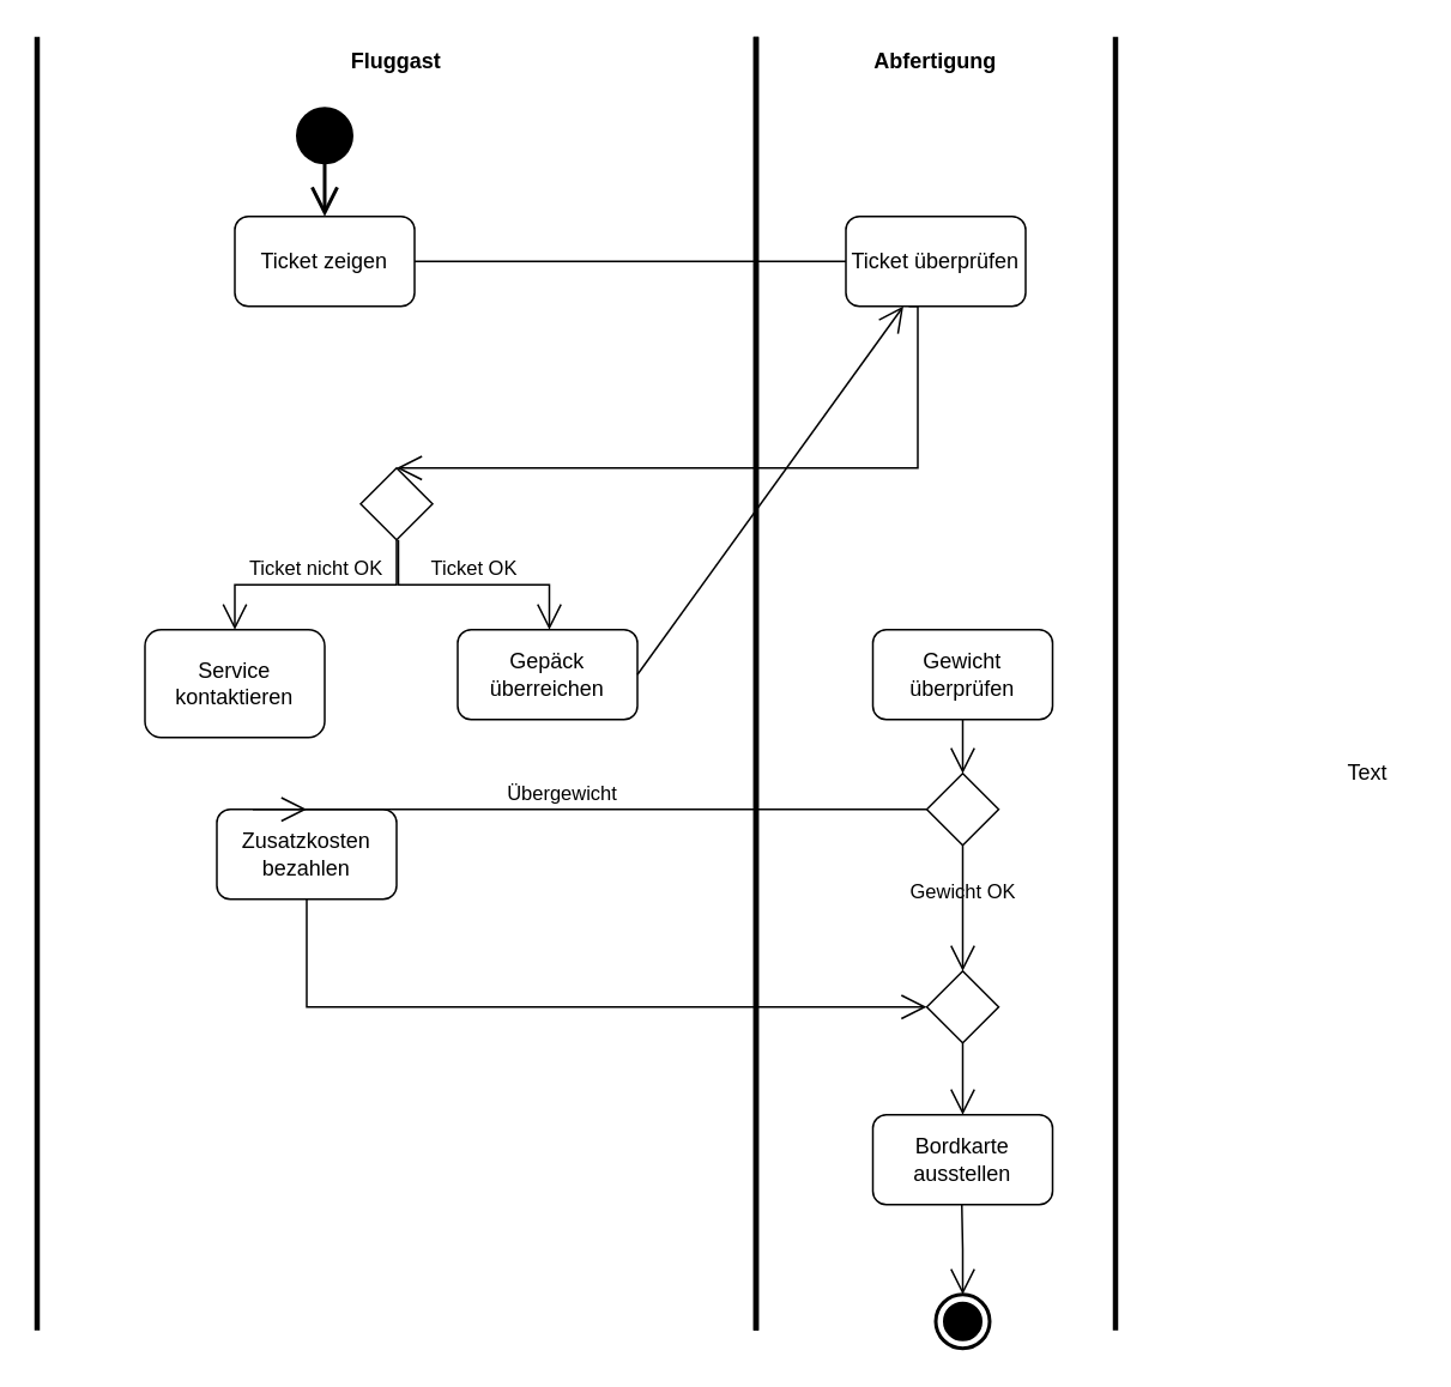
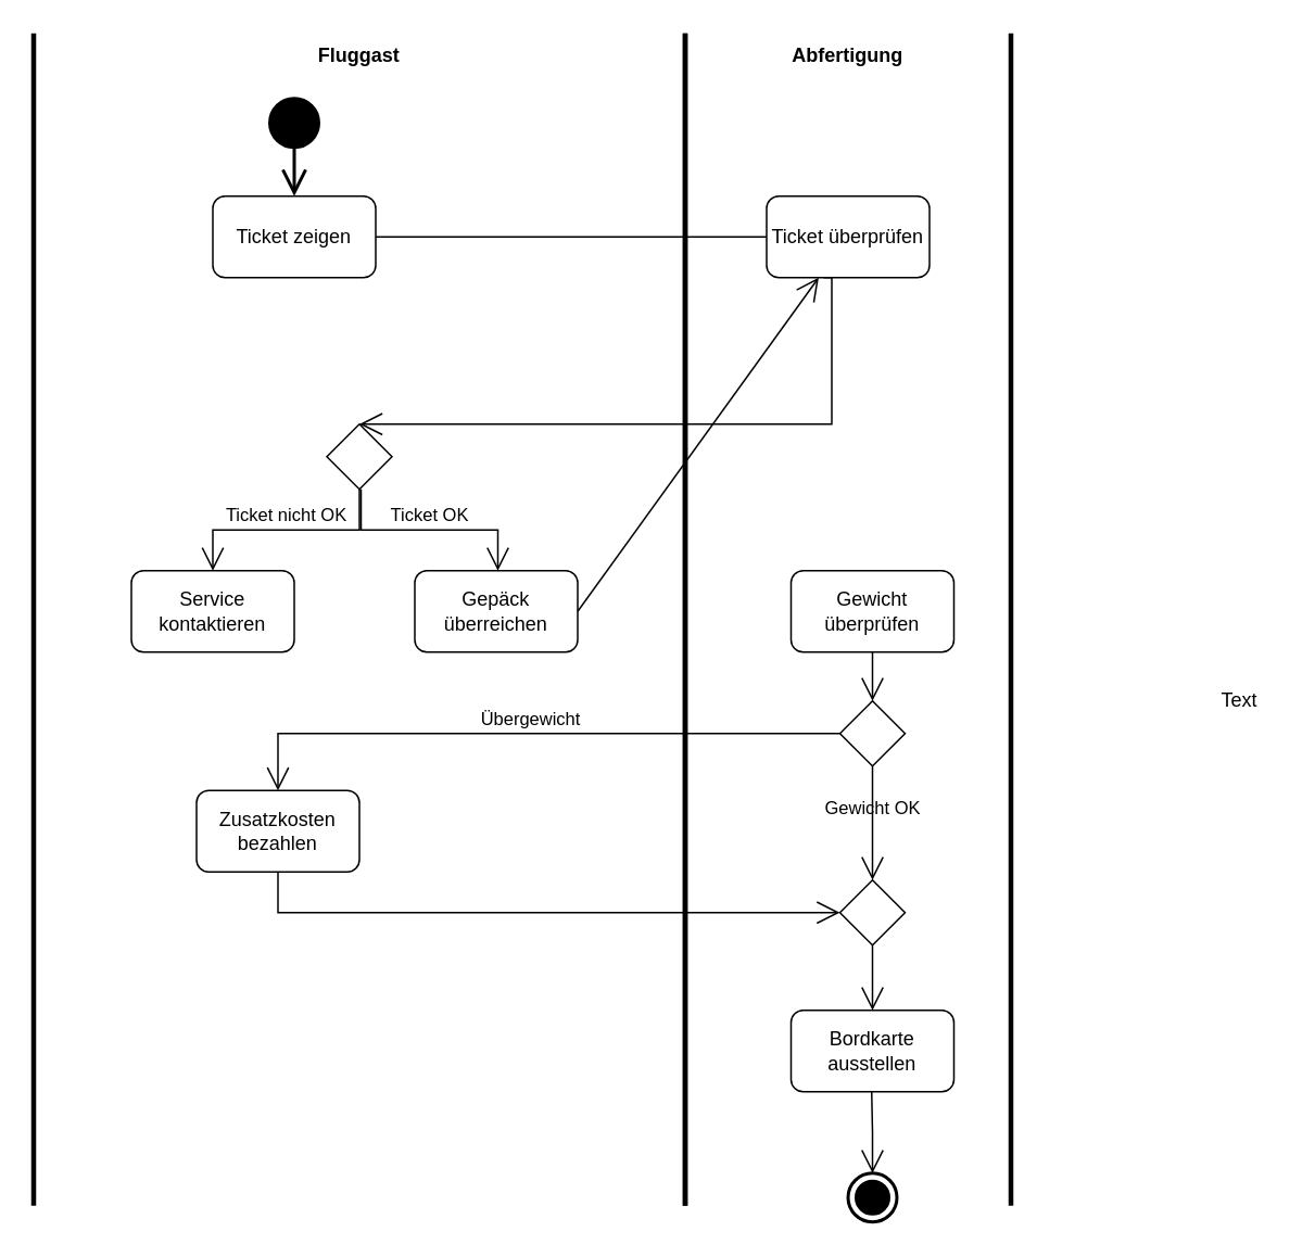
  <mxCell id="0" />
  <mxCell id="1" parent="0" />
  <mxCell id="2" value="&lt;b&gt;Fluggast&lt;/b&gt;" style="html=1;shape=mxgraph.sysml.actPart;strokeWidth=3;verticalAlign=top;rotation=0;whiteSpace=wrap;" vertex="1" parent="1"><mxGeometry x="20" y="20" width="400" height="720" as="geometry" /></mxCell>
  <mxCell id="3" value="&lt;b&gt;Abfertigung&lt;/b&gt;" style="html=1;shape=mxgraph.sysml.actPart;strokeWidth=3;verticalAlign=top;rotation=0;whiteSpace=wrap;" vertex="1" parent="1"><mxGeometry x="420" y="20" width="200" height="720" as="geometry" /></mxCell>
  <mxCell id="4" value="" style="shape=ellipse;html=1;fillColor=strokeColor;strokeWidth=2;verticalLabelPosition=bottom;verticalAlignment=top;perimeter=ellipsePerimeter;" vertex="1" parent="1"><mxGeometry x="165" y="60" width="30" height="30" as="geometry" /></mxCell>
  <mxCell id="5" style="edgeStyle=none;html=1;strokeWidth=1;" edge="1" parent="1" source="6" target="3"><mxGeometry relative="1" as="geometry" /></mxCell>
  <mxCell id="6" value="" style="html=1;shape=mxgraph.sysml.actFinal;strokeWidth=2;verticalLabelPosition=bottom;verticalAlignment=top;" vertex="1" parent="1"><mxGeometry x="520" y="720" width="30" height="30" as="geometry" /></mxCell>
  <mxCell id="7" value="Ticket zeigen" style="shape=rect;html=1;rounded=1;whiteSpace=wrap;align=center;" vertex="1" parent="1"><mxGeometry x="130" y="120" width="100" height="50" as="geometry" /></mxCell>
  <mxCell id="8" value="Ticket überprüfen" style="shape=rect;html=1;rounded=1;whiteSpace=wrap;align=center;" vertex="1" parent="1"><mxGeometry x="470" y="120" width="100" height="50" as="geometry" /></mxCell>
- <mxCell id="9" value="Service kontaktieren" style="shape=rect;html=1;rounded=1;whiteSpace=wrap;align=center;" vertex="1" parent="1"><mxGeometry x="80" y="350" width="100" height="60" as="geometry" /></mxCell>
+ <mxCell id="9" value="Service kontaktieren" style="shape=rect;html=1;rounded=1;whiteSpace=wrap;align=center;" vertex="1" parent="1"><mxGeometry x="80" y="350" width="100" height="50" as="geometry" /></mxCell>
  <mxCell id="10" value="Gepäck überreichen" style="shape=rect;html=1;rounded=1;whiteSpace=wrap;align=center;" vertex="1" parent="1"><mxGeometry x="254" y="350" width="100" height="50" as="geometry" /></mxCell>
  <mxCell id="11" value="Gewicht überprüfen" style="shape=rect;html=1;rounded=1;whiteSpace=wrap;align=center;" vertex="1" parent="1"><mxGeometry x="485" y="350" width="100" height="50" as="geometry" /></mxCell>
  <mxCell id="12" value="Bordkarte ausstellen" style="shape=rect;html=1;rounded=1;whiteSpace=wrap;align=center;" vertex="1" parent="1"><mxGeometry x="485" y="620" width="100" height="50" as="geometry" /></mxCell>
- <mxCell id="13" value="Zusatzkosten bezahlen" style="shape=rect;html=1;rounded=1;whiteSpace=wrap;align=center;" vertex="1" parent="1"><mxGeometry x="120" y="450" width="100" height="50" as="geometry" /></mxCell>
+ <mxCell id="13" value="Zusatzkosten bezahlen" style="shape=rect;html=1;rounded=1;whiteSpace=wrap;align=center;" vertex="1" parent="1"><mxGeometry x="120" y="485" width="100" height="50" as="geometry" /></mxCell>
  <mxCell id="14" value="" style="edgeStyle=none;html=1;endArrow=open;endSize=12;strokeWidth=2;verticalAlign=bottom;exitX=0.5;exitY=1;exitDx=0;exitDy=0;entryX=0.5;entryY=0;entryDx=0;entryDy=0;" edge="1" parent="1" source="4" target="7"><mxGeometry width="160" relative="1" as="geometry"><mxPoint x="370" y="160" as="sourcePoint" /><mxPoint x="510" y="160.5" as="targetPoint" /></mxGeometry></mxCell>
  <mxCell id="15" value="" style="edgeStyle=none;html=1;endArrow=none;endSize=12;strokeWidth=1;verticalAlign=bottom;exitX=1;exitY=0.5;exitDx=0;exitDy=0;entryX=0;entryY=0.5;entryDx=0;entryDy=0;" edge="1" parent="1" source="7" target="8"><mxGeometry width="160" relative="1" as="geometry"><mxPoint x="190" y="100" as="sourcePoint" /><mxPoint x="190" y="140" as="targetPoint" /></mxGeometry></mxCell>
  <mxCell id="16" value="" style="shape=rhombus;html=1;verticalLabelPosition=bottom;verticalAlignment=top;" vertex="1" parent="1"><mxGeometry x="200" y="260" width="40" height="40" as="geometry" /></mxCell>
  <mxCell id="17" value="" style="edgeStyle=elbowEdgeStyle;html=1;elbow=horizontal;align=right;verticalAlign=bottom;endArrow=none;rounded=0;labelBackgroundColor=none;startArrow=open;startSize=12;entryX=0.35;entryY=1;entryDx=0;entryDy=0;entryPerimeter=0;exitX=0.5;exitY=0;exitDx=0;exitDy=0;" edge="1" parent="1" source="16" target="8"><mxGeometry relative="1" as="geometry"><mxPoint x="520" y="180" as="targetPoint" /><Array as="points"><mxPoint x="510" y="230" /><mxPoint x="330" y="180" /><mxPoint x="220" y="220" /><mxPoint x="520" y="230" /><mxPoint x="220" y="210" /><mxPoint x="220" y="220" /><mxPoint x="220" y="210" /><mxPoint x="220" y="230" /><mxPoint x="520" y="220" /></Array></mxGeometry></mxCell>
  <mxCell id="18" value="Ticket OK" style="edgeStyle=elbowEdgeStyle;html=1;elbow=vertical;verticalAlign=bottom;endArrow=open;rounded=0;labelBackgroundColor=none;endSize=12;entryX=0.5;entryY=0;entryDx=0;entryDy=0;" edge="1" parent="1"><mxGeometry relative="1" as="geometry"><mxPoint x="305" y="350" as="targetPoint" /><mxPoint x="221" y="300" as="sourcePoint" /></mxGeometry></mxCell>
  <mxCell id="19" value="Ticket nicht OK" style="edgeStyle=elbowEdgeStyle;html=1;elbow=vertical;verticalAlign=bottom;endArrow=open;rounded=0;labelBackgroundColor=none;endSize=12;entryX=0.5;entryY=0;entryDx=0;entryDy=0;" edge="1" parent="1" target="9"><mxGeometry relative="1" as="geometry"><mxPoint x="340" y="330" as="targetPoint" /><mxPoint x="220" y="300" as="sourcePoint" /></mxGeometry></mxCell>
  <mxCell id="20" value="" style="edgeStyle=none;html=1;endArrow=open;endSize=12;strokeWidth=1;verticalAlign=bottom;exitX=1;exitY=0.5;exitDx=0;exitDy=0;" edge="1" parent="1" source="10" target="8"><mxGeometry width="160" relative="1" as="geometry"><mxPoint x="345" y="374.5" as="sourcePoint" /><mxPoint x="480" y="375" as="targetPoint" /></mxGeometry></mxCell>
  <mxCell id="21" value="" style="shape=rhombus;html=1;verticalLabelPosition=top;verticalAlignment=bottom;" vertex="1" parent="1"><mxGeometry x="515" y="540" width="40" height="40" as="geometry" /></mxCell>
  <mxCell id="22" value="" style="edgeStyle=elbowEdgeStyle;html=1;elbow=horizontal;align=right;verticalAlign=bottom;rounded=0;labelBackgroundColor=none;endArrow=open;endSize=12;strokeWidth=1;" edge="1" parent="1" source="21"><mxGeometry relative="1" as="geometry"><mxPoint x="535" y="620" as="targetPoint" /></mxGeometry></mxCell>
  <mxCell id="23" value="" style="edgeStyle=elbowEdgeStyle;html=1;elbow=vertical;verticalAlign=bottom;startArrow=open;endArrow=none;rounded=0;labelBackgroundColor=none;startSize=12;strokeWidth=1;exitX=0;exitY=0.5;exitDx=0;exitDy=0;" edge="1" parent="1" source="21" target="13"><mxGeometry relative="1" as="geometry"><mxPoint x="435" y="560" as="targetPoint" /><Array as="points"><mxPoint x="260" y="560" /></Array></mxGeometry></mxCell>
  <mxCell id="24" value="" style="edgeStyle=elbowEdgeStyle;html=1;elbow=vertical;verticalAlign=bottom;startArrow=open;endArrow=none;rounded=0;labelBackgroundColor=none;startSize=12;strokeWidth=1;exitX=0.5;exitY=0;exitDx=0;exitDy=0;exitPerimeter=0;" edge="1" parent="1" source="6"><mxGeometry relative="1" as="geometry"><mxPoint x="534.5" y="670" as="targetPoint" /><mxPoint x="535" y="710" as="sourcePoint" /></mxGeometry></mxCell>
  <mxCell id="25" value="" style="shape=rhombus;html=1;verticalLabelPosition=bottom;verticalAlignment=top;" vertex="1" parent="1"><mxGeometry x="515" y="430" width="40" height="40" as="geometry" /></mxCell>
  <mxCell id="26" value="" style="edgeStyle=elbowEdgeStyle;html=1;elbow=horizontal;align=right;verticalAlign=bottom;endArrow=none;rounded=0;labelBackgroundColor=none;startArrow=open;startSize=12;strokeWidth=1;entryX=0.5;entryY=1;entryDx=0;entryDy=0;" edge="1" parent="1" source="25" target="11"><mxGeometry relative="1" as="geometry"><mxPoint x="485" y="410" as="targetPoint" /></mxGeometry></mxCell>
  <mxCell id="27" value="Gewicht OK" style="edgeStyle=elbowEdgeStyle;html=1;elbow=vertical;verticalAlign=bottom;endArrow=open;rounded=0;labelBackgroundColor=none;endSize=12;strokeWidth=1;entryX=0.5;entryY=0;entryDx=0;entryDy=0;" edge="1" parent="1" source="25" target="21"><mxGeometry relative="1" as="geometry"><mxPoint x="660" y="470" as="targetPoint" /></mxGeometry></mxCell>
  <mxCell id="28" value="Text" style="text;html=1;align=center;verticalAlign=middle;resizable=0;points=[];autosize=1;strokeColor=none;fillColor=none;" vertex="1" parent="1"><mxGeometry x="735" y="415" width="50" height="30" as="geometry" /></mxCell>
  <mxCell id="29" value="Übergewicht" style="edgeStyle=elbowEdgeStyle;html=1;elbow=vertical;verticalAlign=bottom;endArrow=open;rounded=0;labelBackgroundColor=none;endSize=12;strokeWidth=1;entryX=0.5;entryY=0;entryDx=0;entryDy=0;exitX=0;exitY=0.5;exitDx=0;exitDy=0;" edge="1" parent="1" source="25" target="13"><mxGeometry relative="1" as="geometry"><mxPoint x="340" y="515" as="targetPoint" /><mxPoint x="340" y="460" as="sourcePoint" /><Array as="points"><mxPoint x="140" y="450" /></Array></mxGeometry></mxCell>
